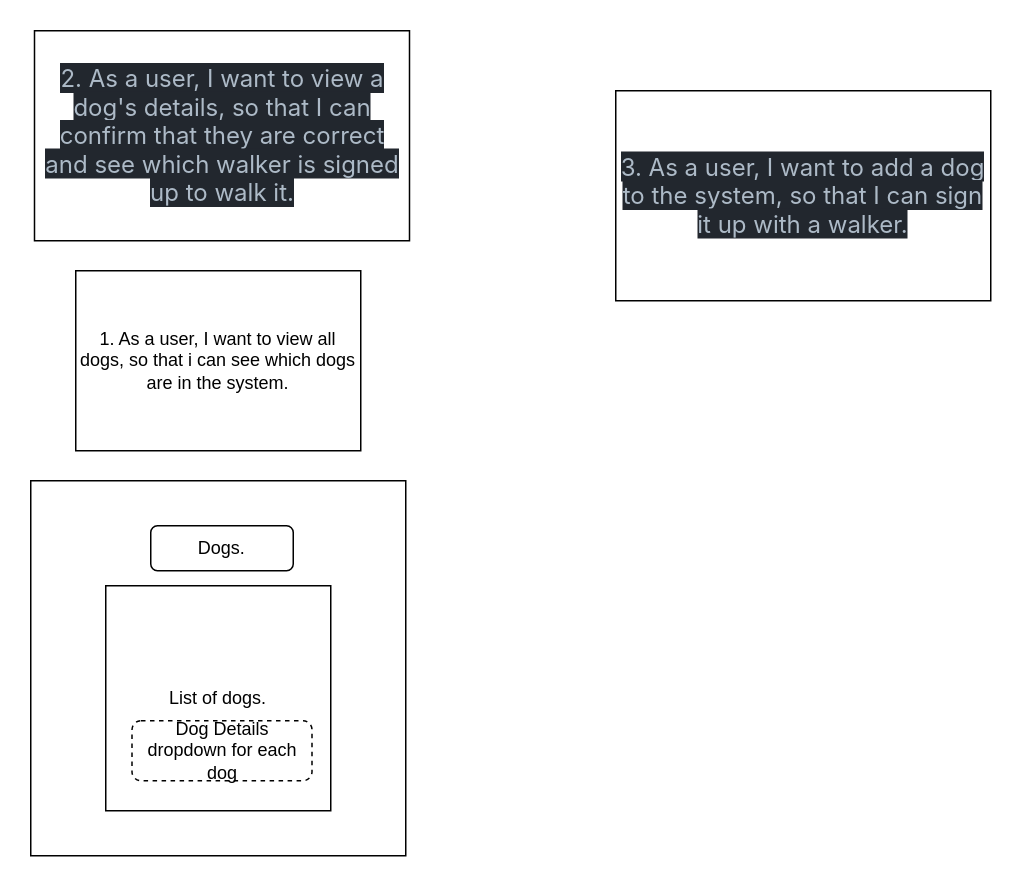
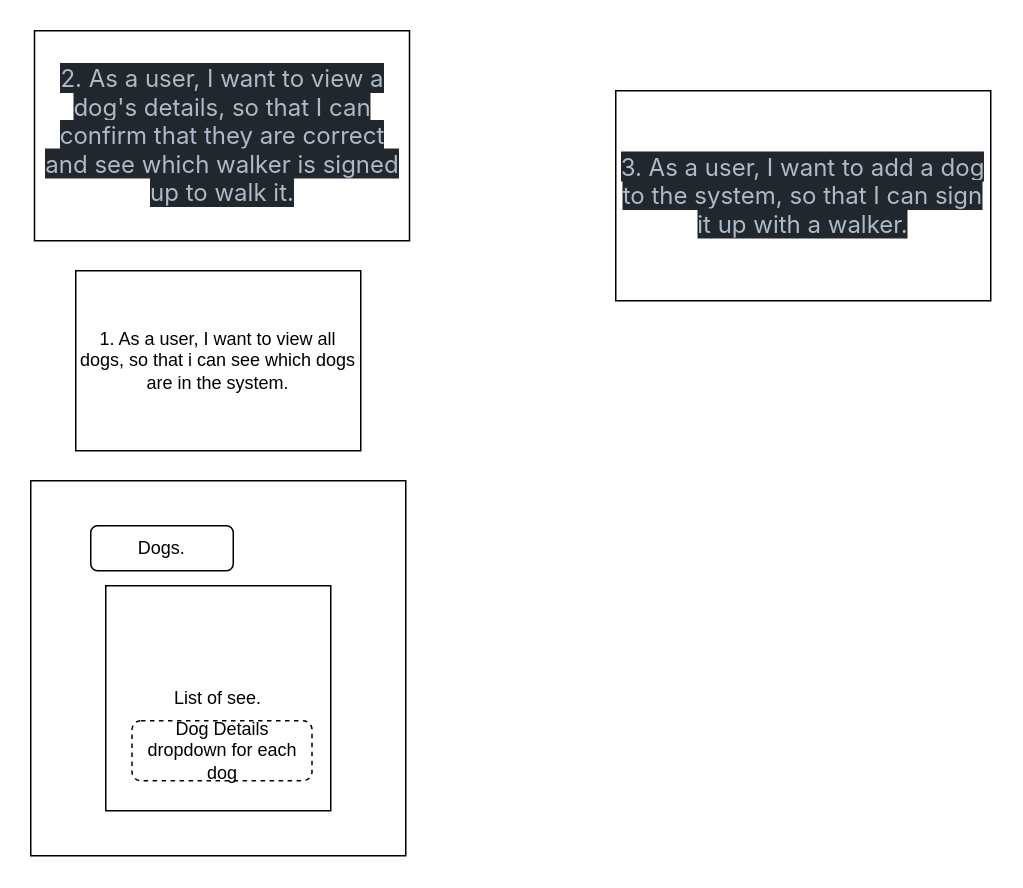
  <mxCell id="0" />
  <mxCell id="1" parent="0" />
  <mxCell id="2" value="" style="whiteSpace=wrap;html=1;aspect=fixed;" vertex="1" parent="1"><mxGeometry x="20" y="320" width="250" height="250" as="geometry" /></mxCell>
  <mxCell id="3" value="1. As a user, I want to view all dogs, so that i can see which dogs are in the system." style="rounded=0;whiteSpace=wrap;html=1;" vertex="1" parent="1"><mxGeometry x="50" y="180" width="190" height="120" as="geometry" /></mxCell>
- <mxCell id="4" value="Dogs." style="rounded=1;whiteSpace=wrap;html=1;" vertex="1" parent="1"><mxGeometry x="100" y="350" width="95" height="30" as="geometry" /></mxCell>
- <mxCell id="5" value="List of dogs." style="whiteSpace=wrap;html=1;aspect=fixed;" vertex="1" parent="1"><mxGeometry x="70" y="390" width="150" height="150" as="geometry" /></mxCell>
+ <mxCell id="4" value="Dogs." style="rounded=1;whiteSpace=wrap;html=1;" vertex="1" parent="1"><mxGeometry x="60" y="350" width="95" height="30" as="geometry" /></mxCell>
+ <mxCell id="5" value="List of see." style="whiteSpace=wrap;html=1;aspect=fixed;" vertex="1" parent="1"><mxGeometry x="70" y="390" width="150" height="150" as="geometry" /></mxCell>
  <mxCell id="6" value="&lt;span style=&quot;color: rgb(173, 186, 199); font-family: -apple-system, BlinkMacSystemFont, &amp;quot;Segoe UI&amp;quot;, &amp;quot;Noto Sans&amp;quot;, Helvetica, Arial, sans-serif, &amp;quot;Apple Color Emoji&amp;quot;, &amp;quot;Segoe UI Emoji&amp;quot;; font-size: 16px; text-align: left; background-color: rgb(34, 39, 46);&quot;&gt;2. As a user, I want to view a dog's details, so that I can confirm that they are correct and see which walker is signed up to walk it.&lt;/span&gt;" style="rounded=0;whiteSpace=wrap;html=1;" vertex="1" parent="1"><mxGeometry x="22.5" y="20" width="250" height="140" as="geometry" /></mxCell>
  <mxCell id="7" value="Dog Details dropdown for each dog" style="rounded=1;whiteSpace=wrap;html=1;dashed=1;" vertex="1" parent="1"><mxGeometry x="87.5" y="480" width="120" height="40" as="geometry" /></mxCell>
  <mxCell id="8" value="&lt;span style=&quot;color: rgb(173, 186, 199); font-family: -apple-system, BlinkMacSystemFont, &amp;quot;Segoe UI&amp;quot;, &amp;quot;Noto Sans&amp;quot;, Helvetica, Arial, sans-serif, &amp;quot;Apple Color Emoji&amp;quot;, &amp;quot;Segoe UI Emoji&amp;quot;; font-size: 16px; text-align: left; background-color: rgb(34, 39, 46);&quot;&gt;3. As a user, I want to add a dog to the system, so that I can sign it up with a walker.&lt;/span&gt;" style="rounded=0;whiteSpace=wrap;html=1;" vertex="1" parent="1"><mxGeometry x="410" y="60" width="250" height="140" as="geometry" /></mxCell>
